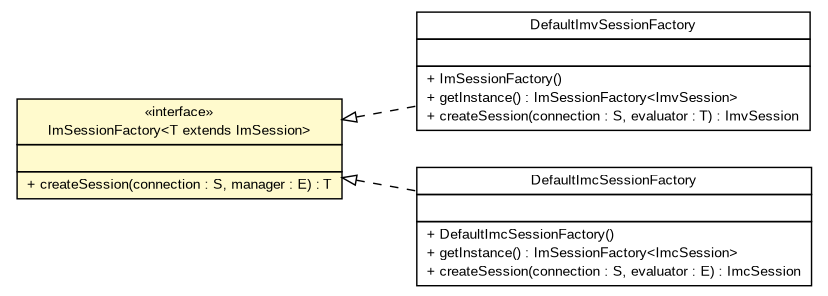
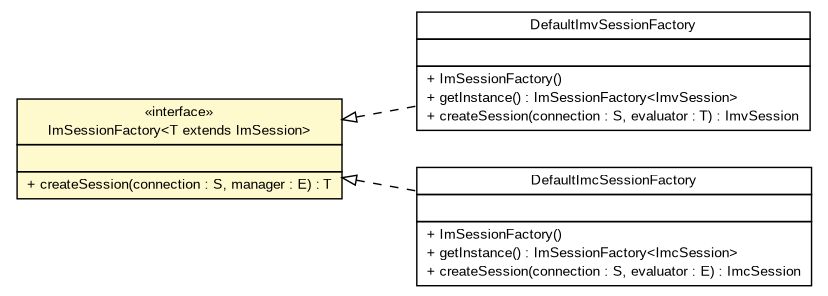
  digraph {
    fontname="Liberation Sans"
    nodesep=0.25
    rankdir=LR
    ranksep=0.5
    node [fontcolor=black fontname="Liberation Sans" fontsize=10.0 shape=plaintext]
    edge [arrowtail=empty dir=back fontname="Liberation Sans" fontsize=10 headport=p labelfontname=Helvetica labelfontsize=10 style=dashed tailport=p]
    n1 [label=<<table title="de.hsbremen.tc.tnc.im.session.DefaultImvSessionFactory" border="0" cellborder="1" cellspacing="0" cellpadding="2" port="p" href="./DefaultImvSessionFactory.html"> 		<tr><td><table border="0" cellspacing="0" cellpadding="1"> <tr><td align="center" balign="center"> DefaultImvSessionFactory </td></tr> 		</table></td></tr> 		<tr><td><table border="0" cellspacing="0" cellpadding="1"> <tr><td align="left" balign="left">  </td></tr> 		</table></td></tr> 		<tr><td><table border="0" cellspacing="0" cellpadding="1"> <tr><td align="left" balign="left"> + ImSessionFactory() </td></tr> <tr><td align="left" balign="left"> + getInstance() : ImSessionFactory&lt;ImvSession&gt; </td></tr> <tr><td align="left" balign="left"> + createSession(connection : S, evaluator : T) : ImvSession </td></tr> 		</table></td></tr> 		</table>>]
    n2 [label=<<table title="de.hsbremen.tc.tnc.im.session.ImSessionFactory" border="0" cellborder="1" cellspacing="0" cellpadding="2" port="p" bgcolor="lemonChiffon" href="./ImSessionFactory.html"> 		<tr><td><table border="0" cellspacing="0" cellpadding="1"> <tr><td align="center" balign="center"> &#171;interface&#187; </td></tr> <tr><td align="center" balign="center"> ImSessionFactory&lt;T extends ImSession&gt; </td></tr> 		</table></td></tr> 		<tr><td><table border="0" cellspacing="0" cellpadding="1"> <tr><td align="left" balign="left">  </td></tr> 		</table></td></tr> 		<tr><td><table border="0" cellspacing="0" cellpadding="1"> <tr><td align="left" balign="left"> + createSession(connection : S, manager : E) : T </td></tr> 		</table></td></tr> 		</table>>]
-   n3 [label=<<table title="de.hsbremen.tc.tnc.im.session.DefaultImcSessionFactory" border="0" cellborder="1" cellspacing="0" cellpadding="2" port="p" href="./DefaultImcSessionFactory.html"> 		<tr><td><table border="0" cellspacing="0" cellpadding="1"> <tr><td align="center" balign="center"> DefaultImcSessionFactory </td></tr> 		</table></td></tr> 		<tr><td><table border="0" cellspacing="0" cellpadding="1"> <tr><td align="left" balign="left">  </td></tr> 		</table></td></tr> 		<tr><td><table border="0" cellspacing="0" cellpadding="1"> <tr><td align="left" balign="left"> + DefaultImcSessionFactory() </td></tr> <tr><td align="left" balign="left"> + getInstance() : ImSessionFactory&lt;ImcSession&gt; </td></tr> <tr><td align="left" balign="left"> + createSession(connection : S, evaluator : E) : ImcSession </td></tr> 		</table></td></tr> 		</table>>]
+   n3 [label=<<table title="de.hsbremen.tc.tnc.im.session.DefaultImcSessionFactory" border="0" cellborder="1" cellspacing="0" cellpadding="2" port="p" href="./DefaultImcSessionFactory.html"> 		<tr><td><table border="0" cellspacing="0" cellpadding="1"> <tr><td align="center" balign="center"> DefaultImcSessionFactory </td></tr> 		</table></td></tr> 		<tr><td><table border="0" cellspacing="0" cellpadding="1"> <tr><td align="left" balign="left">  </td></tr> 		</table></td></tr> 		<tr><td><table border="0" cellspacing="0" cellpadding="1"> <tr><td align="left" balign="left"> + ImSessionFactory() </td></tr> <tr><td align="left" balign="left"> + getInstance() : ImSessionFactory&lt;ImcSession&gt; </td></tr> <tr><td align="left" balign="left"> + createSession(connection : S, evaluator : E) : ImcSession </td></tr> 		</table></td></tr> 		</table>>]
    n2 -> n1
    n2 -> n3
  }
